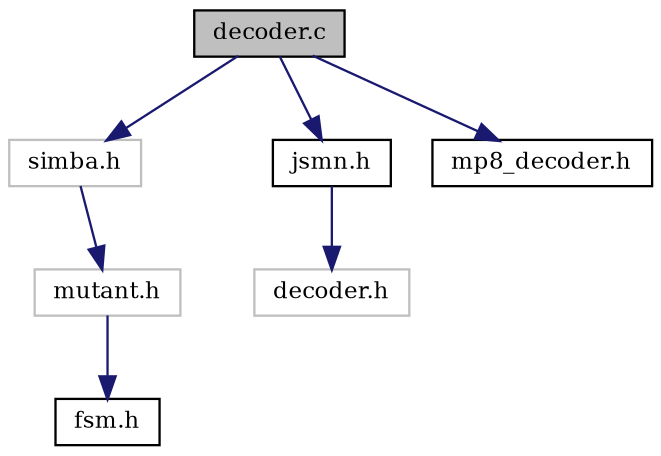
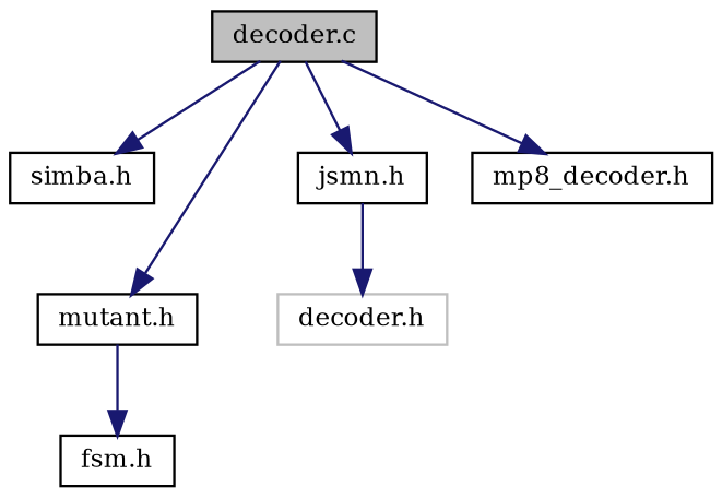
  digraph {
    fontname="DejaVu Serif"
    node [color=black fillcolor=white fontname="DejaVu Serif" fontsize=10 shape=record style=filled]
    edge [color=midnightblue fontname="DejaVu Serif" fontsize=10 labelfontname=Helvetica labelfontsize=10 style=solid]
    n1 [fillcolor=grey75 fontcolor=black height=0.2 label="decoder.c" width=0.4]
-   n2 [color=grey75 height=0.2 label="simba.h" width=0.4]
+   n2 [height=0.2 label="simba.h" width=0.4]
    n3 [height=0.2 label="jsmn.h" width=0.4]
-   n4 [color=grey75 height=0.2 label="mutant.h" width=0.4]
+   n4 [height=0.2 label="mutant.h" width=0.4]
    n5 [height=0.2 label="mp8_decoder.h" width=0.4]
    n6 [color=grey75 height=0.2 label="decoder.h" width=0.4]
    n7 [height=0.2 label="fsm.h" width=0.4]
    n1 -> n2
    n1 -> n3
-   n2 -> n4
+   n1 -> n4
    n1 -> n5
    n3 -> n6
    n4 -> n7
  }
